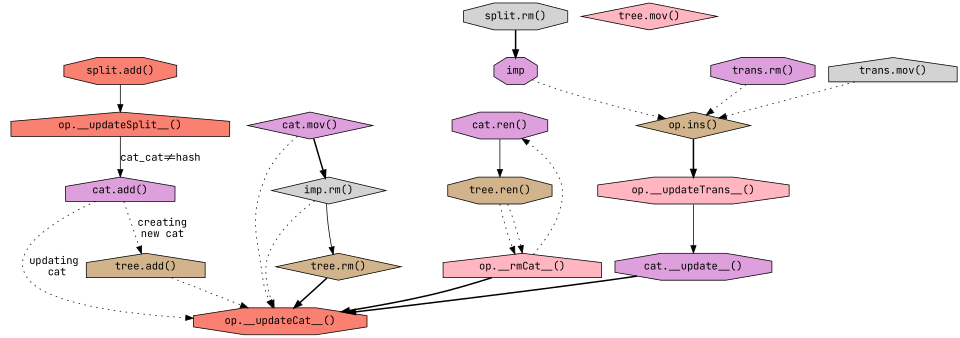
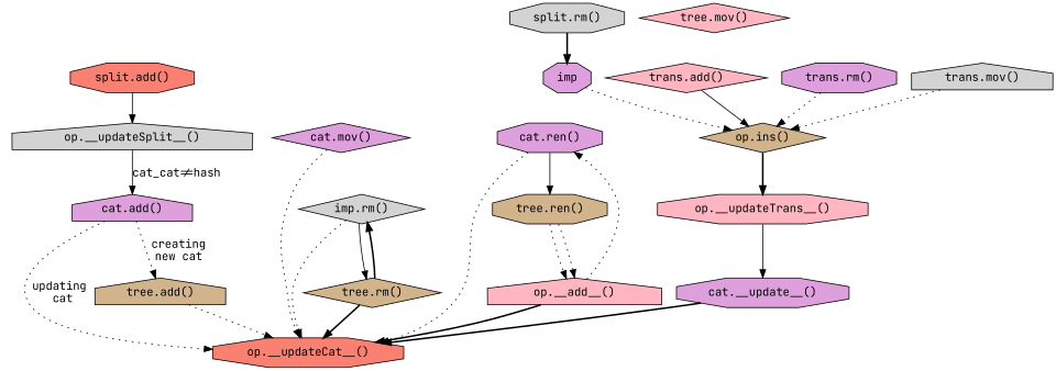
  digraph {
    fontname="JetBrains Mono"
    node [fillcolor=plum fontname="JetBrains Mono" shape=octagon style=filled]
    edge [fontname="JetBrains Mono" style=dotted]
    "op.ins()" [fillcolor=tan shape=diamond]
    imp
    "op.__updateTrans__()" [fillcolor=lightpink]
    "cat.__update__()"
    "op.__updateCat__()" [fillcolor=salmon]
    "cat.add()" [shape=house]
    "tree.add()" [fillcolor=tan shape=house]
    n8 [fillcolor=lightgrey label="imp.rm()" shape=diamond]
    "tree.rm()" [fillcolor=tan shape=diamond]
    "cat.mov()" [shape=diamond]
    "cat.ren()"
    "tree.ren()" [fillcolor=tan]
-   "op.__rmCat__()" [fillcolor=lightpink shape=house]
+   "op.__rmCat__()" [fillcolor=lightpink shape=house label="op.__add__()"]
+   "trans.add()" [fillcolor=lightpink shape=diamond]
    "trans.rm()"
    "trans.mov()" [fillcolor=lightgrey shape=house]
    "tree.mov()" [fillcolor=lightpink shape=diamond]
    "split.add()" [fillcolor=salmon]
-   "op.__updateSplit__()" [fillcolor=salmon shape=house]
+   "op.__updateSplit__()" [fillcolor=lightgrey shape=house]
    "split.rm()" [fillcolor=lightgrey]
    "op.ins()" -> "op.__updateTrans__()" [style=bold]
    imp -> "op.ins()"
    "op.__updateTrans__()" -> "cat.__update__()" [style=solid]
    "cat.__update__()" -> "op.__updateCat__()" [style=bold]
    "cat.add()" -> "op.__updateCat__()" [label="updating\n cat"]
    "cat.add()" -> "tree.add()" [label="creating\nnew cat"]
    "tree.add()" -> "op.__updateCat__()"
    n8 -> "op.__updateCat__()"
    n8 -> "tree.rm()" [style=solid]
    "tree.rm()" -> "op.__updateCat__()" [style=bold]
-   "cat.mov()" -> n8 [style=bold]
+   "tree.rm()" -> n8 [style=bold]
    "cat.mov()" -> "op.__updateCat__()"
+   "cat.ren()" -> "op.__updateCat__()"
    "cat.ren()" -> "tree.ren()" [style=solid]
    "tree.ren()" -> "op.__rmCat__()"
    "tree.ren()" -> "op.__rmCat__()"
    "op.__rmCat__()" -> "op.__updateCat__()" [style=bold]
    "op.__rmCat__()" -> "cat.ren()"
+   "trans.add()" -> "op.ins()" [style=solid]
    "trans.rm()" -> "op.ins()"
    "trans.mov()" -> "op.ins()"
    "split.add()" -> "op.__updateSplit__()" [style=solid]
    "op.__updateSplit__()" -> "cat.add()" [label="cat_cat!=hash" style=solid]
    "split.rm()" -> imp [style=bold]
  }
